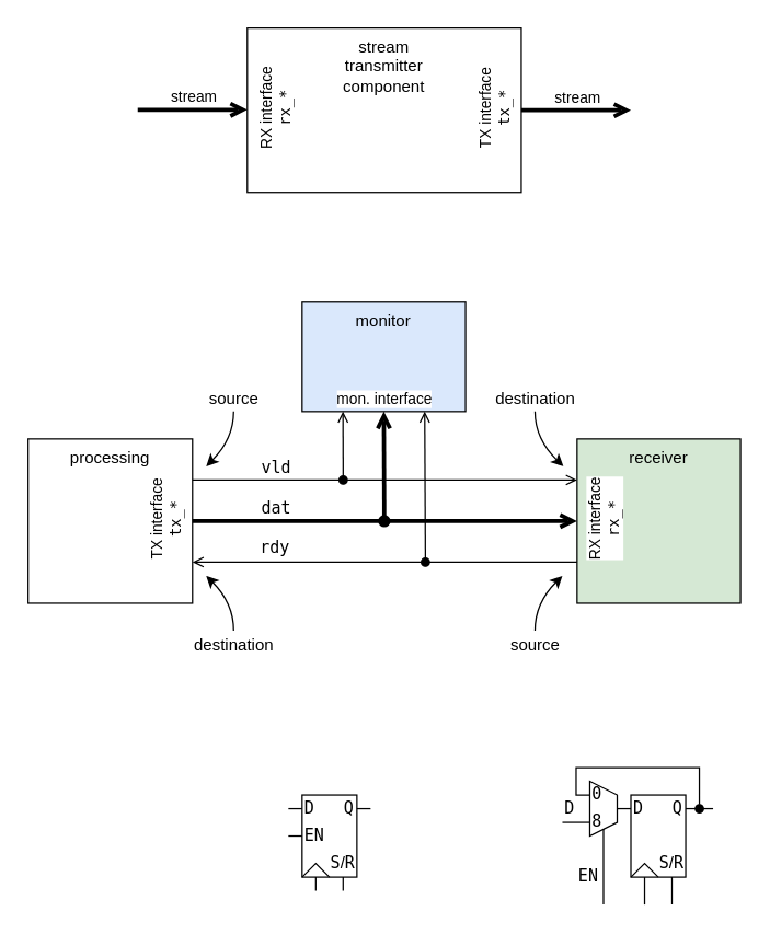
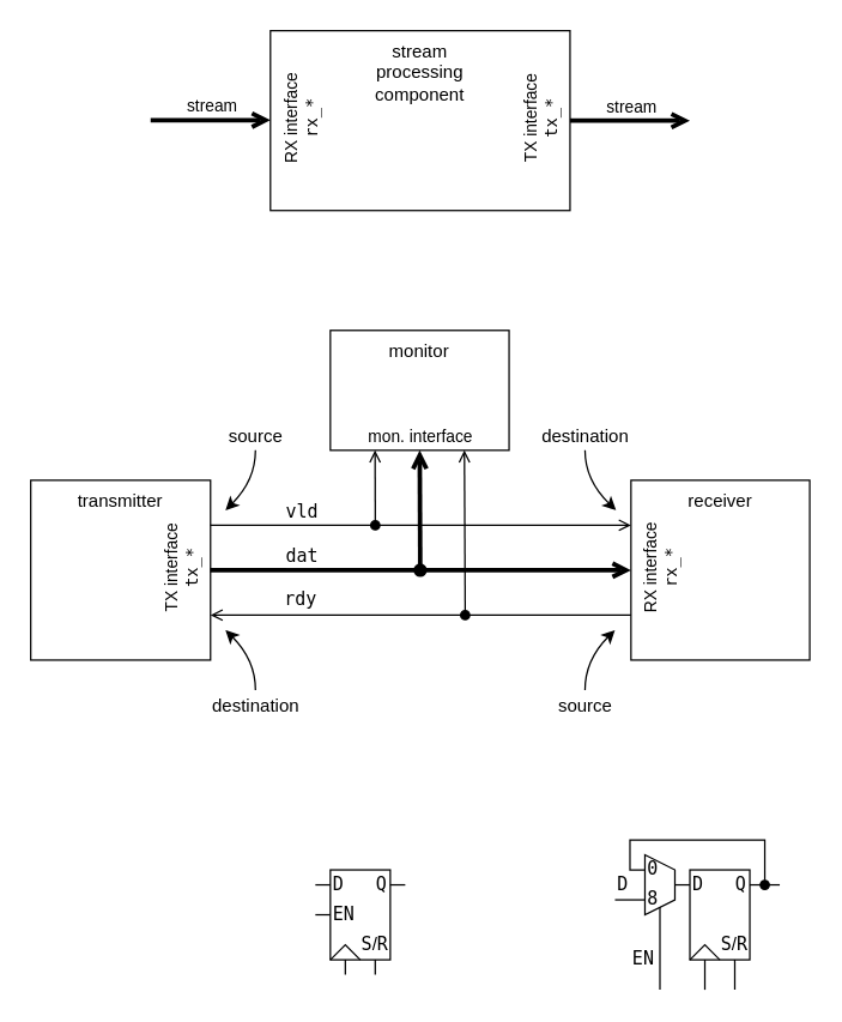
  <mxCell id="0" />
  <mxCell id="1" parent="0" />
  <mxCell id="2" style="edgeStyle=orthogonalEdgeStyle;rounded=0;orthogonalLoop=1;jettySize=auto;html=1;endArrow=none;endFill=0;fontFamily=monospace;entryX=0.5;entryY=0.5;entryDx=0;entryDy=0;entryPerimeter=0;" edge="1" parent="1" target="58"><mxGeometry relative="1" as="geometry"><mxPoint x="440" y="660" as="sourcePoint" /><mxPoint x="440" y="610" as="targetPoint" /><Array as="points"><mxPoint x="440" y="640" /><mxPoint x="440" y="640" /></Array></mxGeometry></mxCell>
- <mxCell id="3" value="stream&lt;br&gt;transmitter&lt;br&gt;component" style="rounded=0;whiteSpace=wrap;html=1;verticalAlign=top;" parent="1" vertex="1"><mxGeometry x="180" y="20" width="200" height="120" as="geometry" /></mxCell>
- <mxCell id="4" value="receiver" style="rounded=0;whiteSpace=wrap;html=1;align=center;verticalAlign=top;fillColor=#d5e8d4;" parent="1" vertex="1"><mxGeometry x="420.69" y="320" width="119.31" height="120" as="geometry" /></mxCell>
- <mxCell id="5" value="processing" style="rounded=0;whiteSpace=wrap;html=1;align=center;verticalAlign=top;" parent="1" vertex="1"><mxGeometry x="20" y="320" width="120" height="120" as="geometry" /></mxCell>
+ <mxCell id="3" value="stream&lt;br&gt;processing&lt;br&gt;component" style="rounded=0;whiteSpace=wrap;html=1;verticalAlign=top;" parent="1" vertex="1"><mxGeometry x="180" y="20" width="200" height="120" as="geometry" /></mxCell>
+ <mxCell id="4" value="receiver" style="rounded=0;whiteSpace=wrap;html=1;align=center;verticalAlign=top;" parent="1" vertex="1"><mxGeometry x="420.69" y="320" width="119.31" height="120" as="geometry" /></mxCell>
+ <mxCell id="5" value="transmitter" style="rounded=0;whiteSpace=wrap;html=1;align=center;verticalAlign=top;" parent="1" vertex="1"><mxGeometry x="20" y="320" width="120" height="120" as="geometry" /></mxCell>
  <mxCell id="6" value="TX interface&lt;div&gt;&lt;font face=&quot;monospace&quot;&gt;tx_*&lt;/font&gt;&lt;/div&gt;" style="edgeLabel;html=1;align=center;verticalAlign=middle;resizable=0;points=[];rotation=-90;" parent="1" vertex="1" connectable="0"><mxGeometry x="120" y="380.001" as="geometry" /></mxCell>
  <mxCell id="7" style="edgeStyle=orthogonalEdgeStyle;rounded=0;orthogonalLoop=1;jettySize=auto;html=1;entryX=0;entryY=0.25;entryDx=0;entryDy=0;exitX=1;exitY=0.25;exitDx=0;exitDy=0;endArrow=open;endFill=0;" parent="1" source="5" target="4" edge="1"><mxGeometry relative="1" as="geometry"><mxPoint x="190" y="340" as="sourcePoint" /><mxPoint x="290" y="340" as="targetPoint" /></mxGeometry></mxCell>
  <mxCell id="8" value="vld" style="edgeLabel;html=1;align=center;verticalAlign=middle;resizable=0;points=[];fontSize=12;fontFamily=monospace;" parent="7" vertex="1" connectable="0"><mxGeometry x="0.665" relative="1" as="geometry"><mxPoint x="-174" y="-10" as="offset" /></mxGeometry></mxCell>
  <mxCell id="9" style="edgeStyle=orthogonalEdgeStyle;rounded=0;orthogonalLoop=1;jettySize=auto;html=1;entryX=0;entryY=0.5;entryDx=0;entryDy=0;exitX=1;exitY=0.5;exitDx=0;exitDy=0;strokeWidth=3;fontSize=12;endArrow=open;endFill=0;" parent="1" source="5" target="4" edge="1"><mxGeometry relative="1" as="geometry"><mxPoint x="180" y="350" as="sourcePoint" /><mxPoint x="300" y="350" as="targetPoint" /></mxGeometry></mxCell>
  <mxCell id="10" value="dat" style="edgeLabel;html=1;align=center;verticalAlign=middle;resizable=0;points=[];fontSize=12;fontFamily=monospace;" parent="9" vertex="1" connectable="0"><mxGeometry x="0.465" y="-1" relative="1" as="geometry"><mxPoint x="-146" y="-11" as="offset" /></mxGeometry></mxCell>
  <mxCell id="11" style="edgeStyle=orthogonalEdgeStyle;rounded=0;orthogonalLoop=1;jettySize=auto;html=1;entryX=1;entryY=0.75;entryDx=0;entryDy=0;exitX=0;exitY=0.75;exitDx=0;exitDy=0;fontSize=12;endArrow=open;endFill=0;" parent="1" source="4" target="5" edge="1"><mxGeometry relative="1" as="geometry"><mxPoint x="280" y="390" as="sourcePoint" /><mxPoint x="190" y="380" as="targetPoint" /></mxGeometry></mxCell>
  <mxCell id="12" value="rdy" style="edgeLabel;html=1;align=center;verticalAlign=middle;resizable=0;points=[];fontSize=12;fontFamily=monospace;" parent="11" vertex="1" connectable="0"><mxGeometry x="-0.495" relative="1" as="geometry"><mxPoint x="-150" y="-10" as="offset" /></mxGeometry></mxCell>
  <mxCell id="13" value="" style="curved=1;endArrow=classic;html=1;rounded=0;" parent="1" edge="1"><mxGeometry width="50" height="50" relative="1" as="geometry"><mxPoint x="170" y="300" as="sourcePoint" /><mxPoint x="150" y="340" as="targetPoint" /><Array as="points"><mxPoint x="170" y="320" /></Array></mxGeometry></mxCell>
  <mxCell id="14" value="" style="curved=1;endArrow=classic;html=1;rounded=0;" parent="1" edge="1"><mxGeometry width="50" height="50" relative="1" as="geometry"><mxPoint x="390" y="300" as="sourcePoint" /><mxPoint x="410.69" y="340" as="targetPoint" /><Array as="points"><mxPoint x="390" y="320" /></Array></mxGeometry></mxCell>
  <mxCell id="15" value="" style="curved=1;endArrow=classic;html=1;rounded=0;" parent="1" edge="1"><mxGeometry width="50" height="50" relative="1" as="geometry"><mxPoint x="170" y="460" as="sourcePoint" /><mxPoint x="150" y="420" as="targetPoint" /><Array as="points"><mxPoint x="170" y="440" /></Array></mxGeometry></mxCell>
  <mxCell id="16" value="" style="curved=1;endArrow=classic;html=1;rounded=0;" parent="1" edge="1"><mxGeometry width="50" height="50" relative="1" as="geometry"><mxPoint x="390" y="460" as="sourcePoint" /><mxPoint x="410" y="420" as="targetPoint" /><Array as="points"><mxPoint x="390" y="440" /></Array></mxGeometry></mxCell>
  <mxCell id="17" value="&lt;font style=&quot;font-size: 12px;&quot;&gt;source&lt;/font&gt;" style="edgeLabel;html=1;align=center;verticalAlign=middle;resizable=0;points=[];" parent="1" vertex="1" connectable="0"><mxGeometry x="169.995" y="290" as="geometry" /></mxCell>
  <mxCell id="18" value="&lt;font style=&quot;font-size: 12px;&quot;&gt;source&lt;/font&gt;" style="edgeLabel;html=1;align=center;verticalAlign=middle;resizable=0;points=[];" parent="1" vertex="1" connectable="0"><mxGeometry x="389.995" y="470" as="geometry" /></mxCell>
  <mxCell id="19" value="&lt;font style=&quot;font-size: 12px;&quot;&gt;destination&lt;/font&gt;" style="edgeLabel;html=1;align=center;verticalAlign=middle;resizable=0;points=[];" parent="1" vertex="1" connectable="0"><mxGeometry x="389.995" y="290" as="geometry" /></mxCell>
  <mxCell id="20" value="&lt;font style=&quot;font-size: 12px;&quot;&gt;destination&lt;/font&gt;" style="edgeLabel;html=1;align=center;verticalAlign=middle;resizable=0;points=[];" parent="1" vertex="1" connectable="0"><mxGeometry x="169.995" y="470" as="geometry" /></mxCell>
  <mxCell id="21" value="RX interface&lt;div&gt;&lt;font face=&quot;monospace&quot;&gt;rx_*&lt;/font&gt;&lt;/div&gt;" style="edgeLabel;html=1;align=center;verticalAlign=middle;resizable=0;points=[];rotation=-90;" parent="1" vertex="1" connectable="0"><mxGeometry x="440" y="380.001" as="geometry" /></mxCell>
- <mxCell id="22" value="monitor" style="rounded=0;whiteSpace=wrap;html=1;align=center;verticalAlign=top;fillColor=#dae8fc;" parent="1" vertex="1"><mxGeometry x="220" y="220" width="119.31" height="80" as="geometry" /></mxCell>
+ <mxCell id="22" value="monitor" style="rounded=0;whiteSpace=wrap;html=1;align=center;verticalAlign=top;" parent="1" vertex="1"><mxGeometry x="220" y="220" width="119.31" height="80" as="geometry" /></mxCell>
  <mxCell id="23" value="mon. interface" style="edgeLabel;html=1;align=center;verticalAlign=middle;resizable=0;points=[];rotation=0;" parent="1" vertex="1" connectable="0"><mxGeometry x="279.66" y="290.001" as="geometry" /></mxCell>
  <mxCell id="24" value="" style="endArrow=open;startArrow=oval;html=1;rounded=0;entryX=0.25;entryY=1;entryDx=0;entryDy=0;startFill=1;endFill=0;" parent="1" target="22" edge="1"><mxGeometry width="50" height="50" relative="1" as="geometry"><mxPoint x="250" y="350" as="sourcePoint" /><mxPoint x="300" y="340" as="targetPoint" /></mxGeometry></mxCell>
  <mxCell id="25" value="" style="endArrow=open;startArrow=oval;html=1;rounded=0;entryX=0.75;entryY=1;entryDx=0;entryDy=0;startFill=1;endFill=0;" parent="1" target="22" edge="1"><mxGeometry width="50" height="50" relative="1" as="geometry"><mxPoint x="310" y="410" as="sourcePoint" /><mxPoint x="310" y="310" as="targetPoint" /></mxGeometry></mxCell>
  <mxCell id="26" value="" style="endArrow=open;startArrow=oval;html=1;rounded=0;entryX=0.5;entryY=1;entryDx=0;entryDy=0;startFill=1;strokeWidth=3;endFill=0;" parent="1" target="22" edge="1"><mxGeometry width="50" height="50" relative="1" as="geometry"><mxPoint x="280" y="380" as="sourcePoint" /><mxPoint x="270" y="320" as="targetPoint" /></mxGeometry></mxCell>
  <mxCell id="27" value="" style="endArrow=open;html=1;rounded=0;strokeWidth=3;endFill=0;" parent="1" edge="1"><mxGeometry width="50" height="50" relative="1" as="geometry"><mxPoint x="380" y="80" as="sourcePoint" /><mxPoint x="460" y="80" as="targetPoint" /></mxGeometry></mxCell>
  <mxCell id="28" value="stream" style="edgeLabel;html=1;align=center;verticalAlign=middle;resizable=0;points=[];" parent="27" vertex="1" connectable="0"><mxGeometry x="-0.154" y="-1" relative="1" as="geometry"><mxPoint x="6" y="-11" as="offset" /></mxGeometry></mxCell>
  <mxCell id="29" value="" style="endArrow=open;html=1;rounded=0;exitX=1;exitY=0.5;exitDx=0;exitDy=0;strokeWidth=3;endFill=0;" parent="1" edge="1"><mxGeometry width="50" height="50" relative="1" as="geometry"><mxPoint x="100" y="79.71" as="sourcePoint" /><mxPoint x="180" y="79.71" as="targetPoint" /></mxGeometry></mxCell>
  <mxCell id="30" value="stream" style="edgeLabel;html=1;align=center;verticalAlign=middle;resizable=0;points=[];" parent="29" vertex="1" connectable="0"><mxGeometry x="-0.454" y="-2" relative="1" as="geometry"><mxPoint x="18" y="-12" as="offset" /></mxGeometry></mxCell>
  <mxCell id="31" value="RX interface&lt;div&gt;&lt;font face=&quot;monospace&quot;&gt;rx_*&lt;/font&gt;&lt;/div&gt;" style="edgeLabel;html=1;align=center;verticalAlign=middle;resizable=0;points=[];rotation=-90;" parent="1" vertex="1" connectable="0"><mxGeometry x="200" y="80.001" as="geometry" /></mxCell>
  <mxCell id="32" value="TX interface&lt;div&gt;&lt;font face=&quot;monospace&quot;&gt;tx_*&lt;/font&gt;&lt;/div&gt;" style="edgeLabel;html=1;align=center;verticalAlign=middle;resizable=0;points=[];rotation=-90;" parent="1" vertex="1" connectable="0"><mxGeometry x="360" y="80.001" as="geometry" /></mxCell>
  <mxCell id="33" value="" style="group;fontFamily=monospace;" parent="1" vertex="1" connectable="0"><mxGeometry x="220" y="580" width="40" height="60" as="geometry" /></mxCell>
  <mxCell id="34" value="" style="rounded=0;whiteSpace=wrap;html=1;fontFamily=monospace;" parent="33" vertex="1"><mxGeometry width="40" height="60" as="geometry" /></mxCell>
  <mxCell id="35" value="D" style="text;html=1;strokeColor=none;fillColor=none;align=left;verticalAlign=middle;whiteSpace=wrap;rounded=0;fontFamily=monospace;" parent="33" vertex="1"><mxGeometry width="20" height="20" as="geometry" /></mxCell>
  <mxCell id="36" value="Q" style="text;html=1;strokeColor=none;fillColor=none;align=right;verticalAlign=middle;whiteSpace=wrap;rounded=0;fontFamily=monospace;" parent="33" vertex="1"><mxGeometry x="20" width="20" height="20" as="geometry" /></mxCell>
  <mxCell id="37" value="" style="endArrow=none;html=1;rounded=0;fontFamily=monospace;" parent="33" edge="1"><mxGeometry width="50" height="50" relative="1" as="geometry"><mxPoint y="60" as="sourcePoint" /><mxPoint x="20" y="60" as="targetPoint" /><Array as="points"><mxPoint x="10" y="50" /></Array></mxGeometry></mxCell>
  <mxCell id="38" value="EN" style="text;html=1;strokeColor=none;fillColor=none;align=left;verticalAlign=middle;whiteSpace=wrap;rounded=0;fontFamily=monospace;" parent="33" vertex="1"><mxGeometry y="20" width="20" height="20" as="geometry" /></mxCell>
  <mxCell id="39" value="&lt;p&gt;S&lt;font face=&quot;Helvetica&quot;&gt;/&lt;/font&gt;R&lt;/p&gt;" style="text;html=1;strokeColor=none;fillColor=none;align=center;verticalAlign=middle;whiteSpace=wrap;rounded=0;fontFamily=monospace;" parent="33" vertex="1"><mxGeometry x="20" y="40" width="20" height="20" as="geometry" /></mxCell>
  <mxCell id="40" style="edgeStyle=orthogonalEdgeStyle;rounded=0;orthogonalLoop=1;jettySize=auto;html=1;endArrow=none;endFill=0;fontFamily=monospace;" parent="33" edge="1"><mxGeometry relative="1" as="geometry"><mxPoint x="29.95" y="70" as="sourcePoint" /><mxPoint x="29.95" y="60" as="targetPoint" /></mxGeometry></mxCell>
  <mxCell id="41" style="edgeStyle=orthogonalEdgeStyle;rounded=0;orthogonalLoop=1;jettySize=auto;html=1;endArrow=none;endFill=0;exitX=1;exitY=0.5;exitDx=0;exitDy=0;fontFamily=monospace;" parent="1" source="36" edge="1"><mxGeometry relative="1" as="geometry"><mxPoint x="260.69" y="590" as="sourcePoint" /><mxPoint x="270" y="590" as="targetPoint" /></mxGeometry></mxCell>
  <mxCell id="42" style="edgeStyle=orthogonalEdgeStyle;rounded=0;orthogonalLoop=1;jettySize=auto;html=1;endArrow=none;endFill=0;exitX=1;exitY=0.5;exitDx=0;exitDy=0;fontFamily=monospace;" parent="1" edge="1"><mxGeometry relative="1" as="geometry"><mxPoint x="210" y="590" as="sourcePoint" /><mxPoint x="220" y="590" as="targetPoint" /></mxGeometry></mxCell>
  <mxCell id="43" style="edgeStyle=orthogonalEdgeStyle;rounded=0;orthogonalLoop=1;jettySize=auto;html=1;endArrow=none;endFill=0;exitX=1;exitY=0.5;exitDx=0;exitDy=0;fontFamily=monospace;" parent="1" edge="1"><mxGeometry relative="1" as="geometry"><mxPoint x="210" y="609.96" as="sourcePoint" /><mxPoint x="220" y="609.96" as="targetPoint" /></mxGeometry></mxCell>
  <mxCell id="44" style="edgeStyle=orthogonalEdgeStyle;rounded=0;orthogonalLoop=1;jettySize=auto;html=1;endArrow=none;endFill=0;fontFamily=monospace;" parent="1" edge="1"><mxGeometry relative="1" as="geometry"><mxPoint x="230" y="650" as="sourcePoint" /><mxPoint x="230" y="640" as="targetPoint" /></mxGeometry></mxCell>
  <mxCell id="45" value="" style="group;fontFamily=monospace;" vertex="1" connectable="0" parent="1"><mxGeometry x="460" y="580" width="40" height="60" as="geometry" /></mxCell>
  <mxCell id="46" value="" style="rounded=0;whiteSpace=wrap;html=1;fontFamily=monospace;" vertex="1" parent="45"><mxGeometry width="40" height="60" as="geometry" /></mxCell>
  <mxCell id="47" value="D" style="text;html=1;strokeColor=none;fillColor=none;align=left;verticalAlign=middle;whiteSpace=wrap;rounded=0;fontFamily=monospace;" vertex="1" parent="45"><mxGeometry width="20" height="20" as="geometry" /></mxCell>
  <mxCell id="48" value="Q" style="text;html=1;strokeColor=none;fillColor=none;align=right;verticalAlign=middle;whiteSpace=wrap;rounded=0;fontFamily=monospace;" vertex="1" parent="45"><mxGeometry x="20" width="20" height="20" as="geometry" /></mxCell>
  <mxCell id="49" value="" style="endArrow=none;html=1;rounded=0;fontFamily=monospace;" edge="1" parent="45"><mxGeometry width="50" height="50" relative="1" as="geometry"><mxPoint y="60" as="sourcePoint" /><mxPoint x="20" y="60" as="targetPoint" /><Array as="points"><mxPoint x="10" y="50" /></Array></mxGeometry></mxCell>
  <mxCell id="50" value="&lt;p&gt;S&lt;font face=&quot;Helvetica&quot;&gt;/&lt;/font&gt;R&lt;/p&gt;" style="text;html=1;strokeColor=none;fillColor=none;align=center;verticalAlign=middle;whiteSpace=wrap;rounded=0;fontFamily=monospace;" vertex="1" parent="45"><mxGeometry x="20" y="40" width="20" height="20" as="geometry" /></mxCell>
  <mxCell id="51" style="edgeStyle=orthogonalEdgeStyle;rounded=0;orthogonalLoop=1;jettySize=auto;html=1;endArrow=none;endFill=0;fontFamily=monospace;" edge="1" parent="45"><mxGeometry relative="1" as="geometry"><mxPoint x="30" y="80" as="sourcePoint" /><mxPoint x="29.95" y="60" as="targetPoint" /></mxGeometry></mxCell>
  <mxCell id="52" style="edgeStyle=orthogonalEdgeStyle;rounded=0;orthogonalLoop=1;jettySize=auto;html=1;endArrow=none;endFill=0;exitX=1;exitY=0.5;exitDx=0;exitDy=0;fontFamily=monospace;" edge="1" parent="1" source="48"><mxGeometry relative="1" as="geometry"><mxPoint x="500.69" y="590" as="sourcePoint" /><mxPoint x="520" y="590" as="targetPoint" /></mxGeometry></mxCell>
  <mxCell id="53" style="edgeStyle=orthogonalEdgeStyle;rounded=0;orthogonalLoop=1;jettySize=auto;html=1;endArrow=none;endFill=0;fontFamily=monospace;" edge="1" parent="1"><mxGeometry relative="1" as="geometry"><mxPoint x="450" y="590" as="sourcePoint" /><mxPoint x="460" y="590" as="targetPoint" /></mxGeometry></mxCell>
  <mxCell id="54" style="edgeStyle=orthogonalEdgeStyle;rounded=0;orthogonalLoop=1;jettySize=auto;html=1;endArrow=none;endFill=0;fontFamily=monospace;" edge="1" parent="1"><mxGeometry relative="1" as="geometry"><mxPoint x="470" y="660" as="sourcePoint" /><mxPoint x="470" y="640" as="targetPoint" /></mxGeometry></mxCell>
  <mxCell id="55" style="edgeStyle=orthogonalEdgeStyle;rounded=0;orthogonalLoop=1;jettySize=auto;html=1;endArrow=none;endFill=0;entryX=0.75;entryY=1;entryDx=0;entryDy=0;fontFamily=monospace;" edge="1" parent="1" target="56"><mxGeometry relative="1" as="geometry"><mxPoint x="439.36" y="598.67" as="targetPoint" /><mxPoint x="410" y="600" as="sourcePoint" /><Array as="points"><mxPoint x="420" y="600" /><mxPoint x="430" y="600" /></Array></mxGeometry></mxCell>
  <mxCell id="56" value="" style="shape=trapezoid;perimeter=trapezoidPerimeter;whiteSpace=wrap;html=1;fixedSize=1;size=10;rotation=90;fontFamily=monospace;" vertex="1" parent="1"><mxGeometry x="420" y="580" width="40" height="20" as="geometry" /></mxCell>
  <mxCell id="57" value="0" style="text;html=1;strokeColor=none;fillColor=none;align=left;verticalAlign=middle;whiteSpace=wrap;rounded=0;fontFamily=monospace;" vertex="1" parent="1"><mxGeometry x="430" y="570" width="20" height="20" as="geometry" /></mxCell>
  <mxCell id="58" value="8" style="text;html=1;strokeColor=none;fillColor=none;align=left;verticalAlign=middle;whiteSpace=wrap;rounded=0;fontFamily=monospace;" vertex="1" parent="1"><mxGeometry x="430" y="590" width="20" height="20" as="geometry" /></mxCell>
  <mxCell id="59" style="edgeStyle=orthogonalEdgeStyle;rounded=0;orthogonalLoop=1;jettySize=auto;html=1;endArrow=none;endFill=0;fontFamily=monospace;startArrow=oval;startFill=1;" edge="1" parent="1"><mxGeometry relative="1" as="geometry"><mxPoint x="510" y="590" as="sourcePoint" /><mxPoint x="430" y="580" as="targetPoint" /><Array as="points"><mxPoint x="510" y="560" /><mxPoint x="420" y="560" /><mxPoint x="420" y="580" /></Array></mxGeometry></mxCell>
  <mxCell id="60" value="EN" style="text;html=1;strokeColor=none;fillColor=none;align=left;verticalAlign=middle;whiteSpace=wrap;rounded=0;fontFamily=monospace;" vertex="1" parent="1"><mxGeometry x="420" y="630" width="20" height="20" as="geometry" /></mxCell>
  <mxCell id="61" value="D" style="text;html=1;strokeColor=none;fillColor=none;align=left;verticalAlign=middle;whiteSpace=wrap;rounded=0;fontFamily=monospace;" vertex="1" parent="1"><mxGeometry x="410" y="580" width="20" height="20" as="geometry" /></mxCell>
